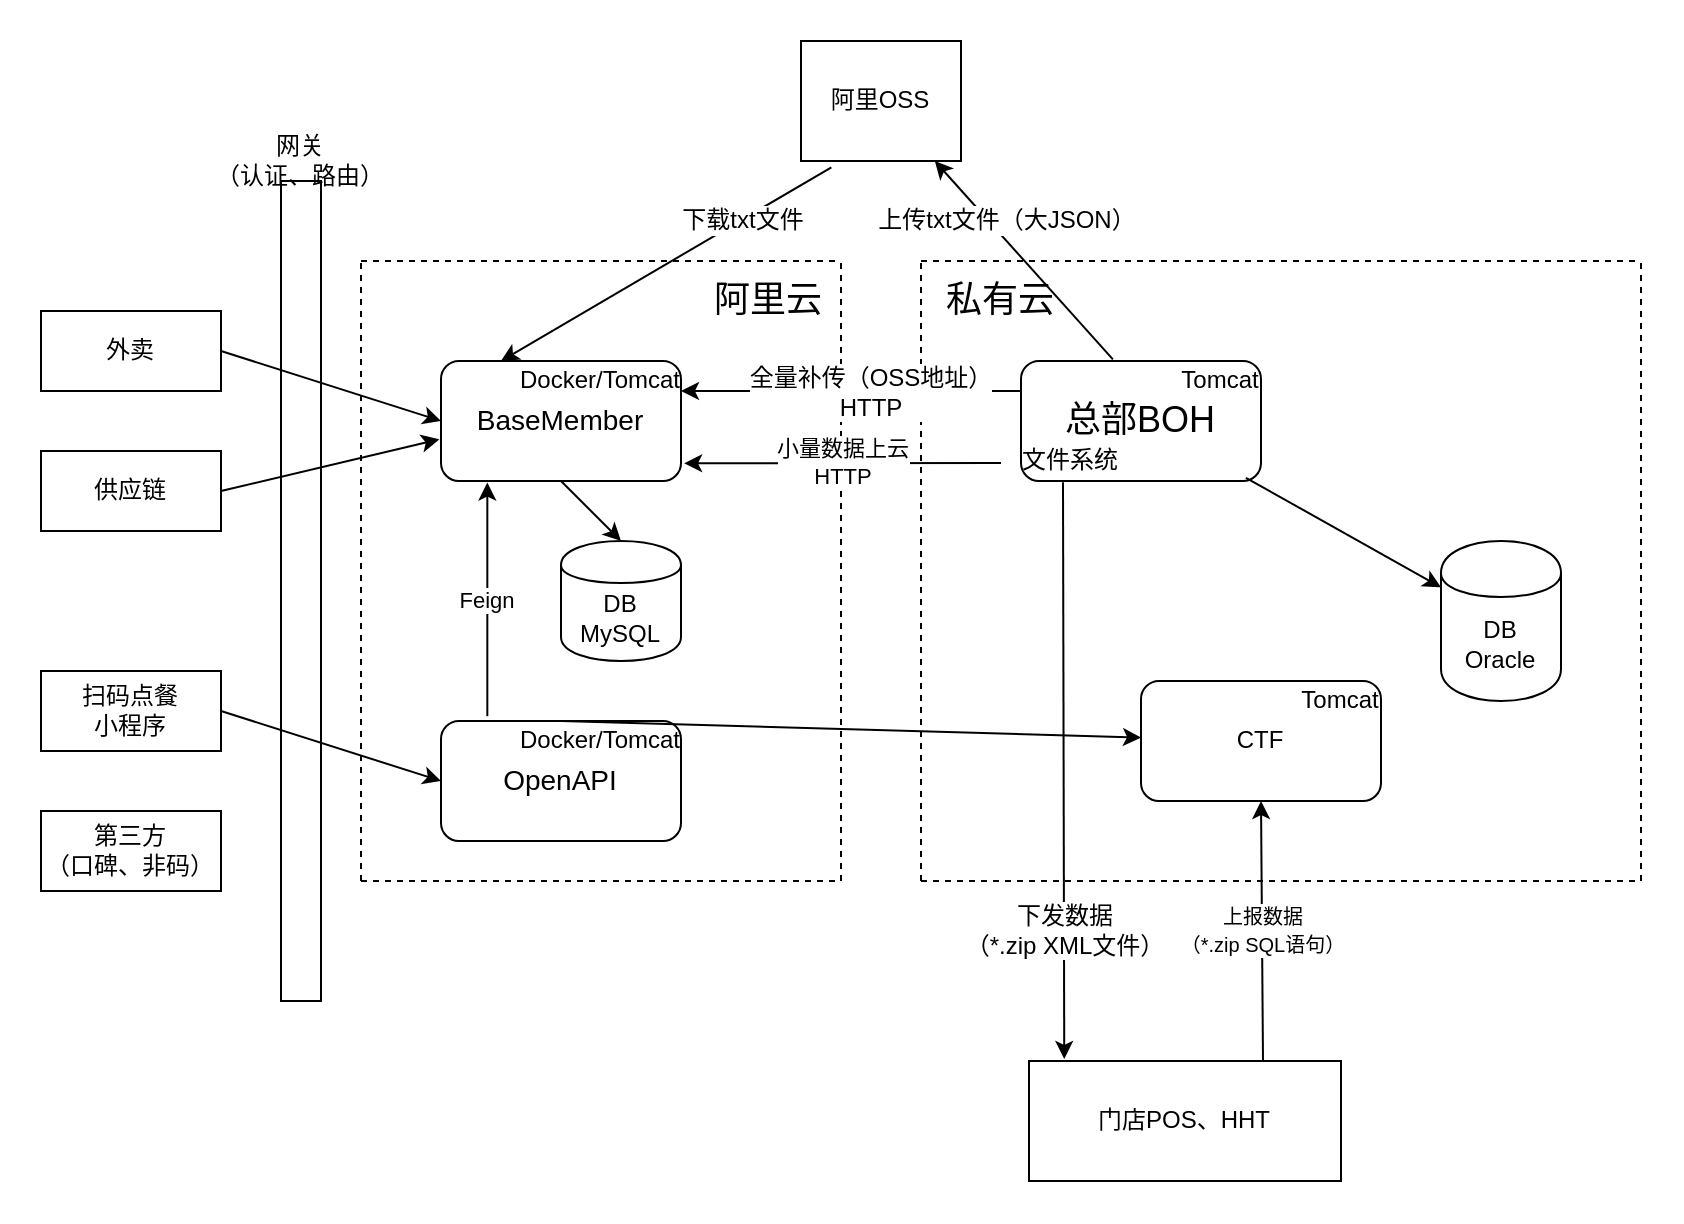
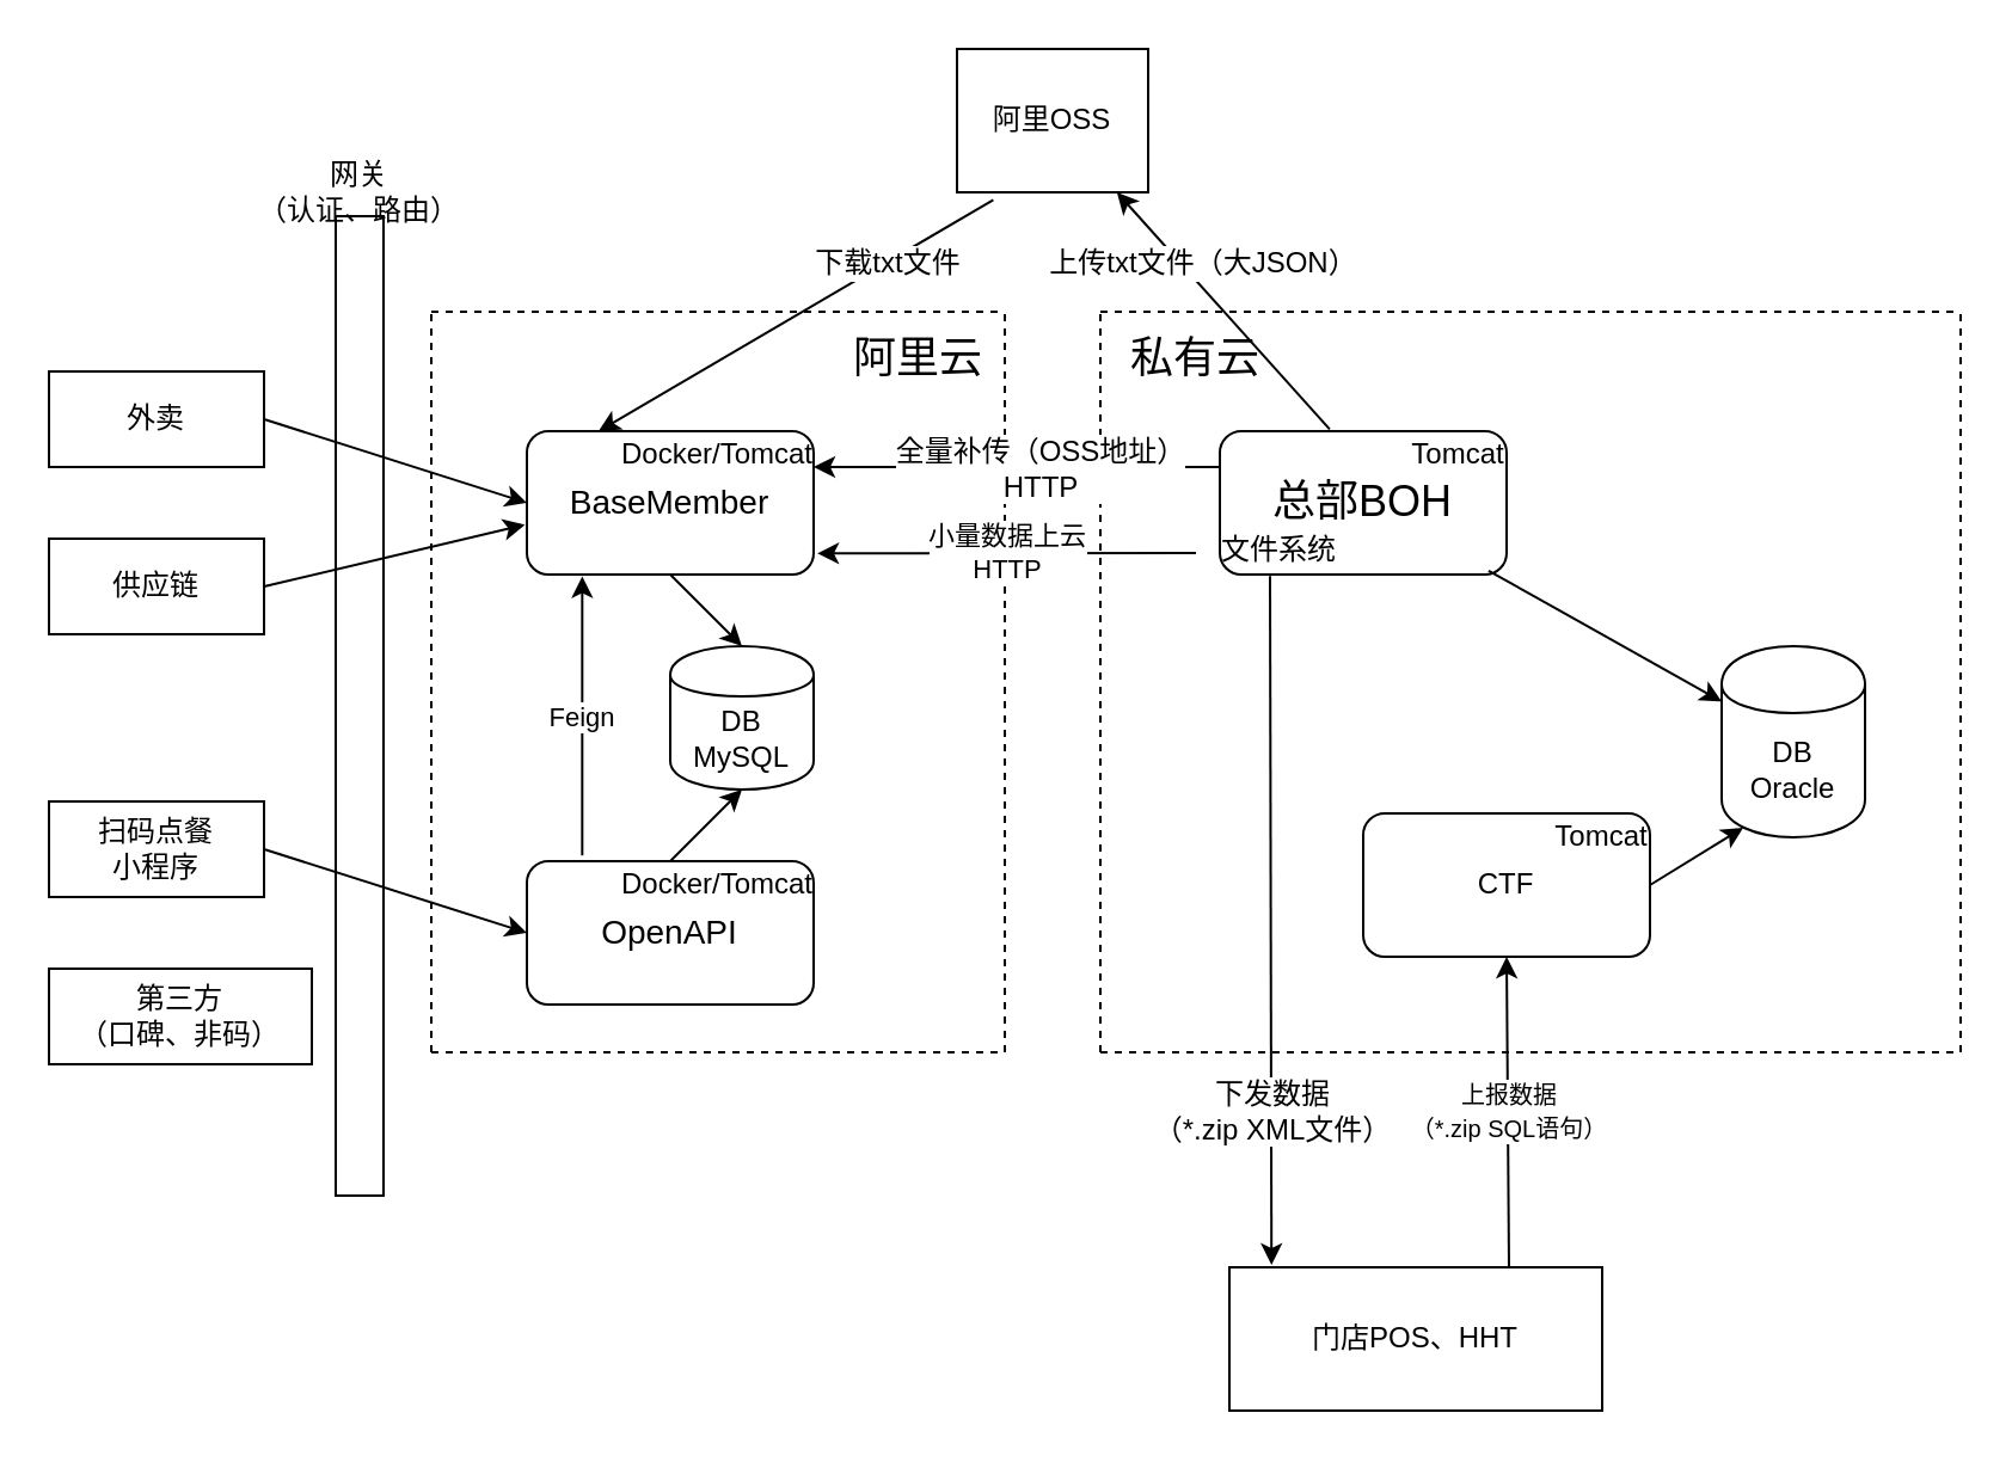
  <mxCell id="0" />
  <mxCell id="1" parent="0" />
  <mxCell id="2" value="DB&lt;br&gt;Oracle" style="shape=cylinder;whiteSpace=wrap;html=1;boundedLbl=1;backgroundOutline=1;" vertex="1" parent="1"><mxGeometry x="720" y="270" width="60" height="80" as="geometry" /></mxCell>
  <mxCell id="3" value="DB&lt;br&gt;MySQL" style="shape=cylinder;whiteSpace=wrap;html=1;boundedLbl=1;backgroundOutline=1;" vertex="1" parent="1"><mxGeometry x="280" y="270" width="60" height="60" as="geometry" /></mxCell>
  <mxCell id="4" value="&lt;font style=&quot;font-size: 18px&quot;&gt;总部BOH&lt;/font&gt;" style="rounded=1;whiteSpace=wrap;html=1;" vertex="1" parent="1"><mxGeometry x="510" y="180" width="120" height="60" as="geometry" /></mxCell>
  <mxCell id="5" value="Tomcat" style="text;html=1;strokeColor=none;fillColor=none;align=center;verticalAlign=middle;whiteSpace=wrap;rounded=0;" vertex="1" parent="1"><mxGeometry x="590" y="180" width="40" height="20" as="geometry" /></mxCell>
  <mxCell id="6" value="文件系统" style="text;html=1;strokeColor=none;fillColor=none;align=center;verticalAlign=middle;whiteSpace=wrap;rounded=0;" vertex="1" parent="1"><mxGeometry x="510" y="220" width="50" height="20" as="geometry" /></mxCell>
  <mxCell id="7" value="" style="endArrow=classic;html=1;exitX=0.937;exitY=0.973;exitDx=0;exitDy=0;exitPerimeter=0;" edge="1" parent="1" source="4" target="2"><mxGeometry width="50" height="50" relative="1" as="geometry"><mxPoint x="500" y="360" as="sourcePoint" /><mxPoint x="550" y="310" as="targetPoint" /></mxGeometry></mxCell>
  <mxCell id="8" value="CTF" style="rounded=1;whiteSpace=wrap;html=1;" vertex="1" parent="1"><mxGeometry x="570" y="340" width="120" height="60" as="geometry" /></mxCell>
  <mxCell id="9" value="Tomcat" style="text;html=1;strokeColor=none;fillColor=none;align=center;verticalAlign=middle;whiteSpace=wrap;rounded=0;" vertex="1" parent="1"><mxGeometry x="650" y="340" width="40" height="20" as="geometry" /></mxCell>
+ <mxCell id="10" value="" style="endArrow=classic;html=1;entryX=0.15;entryY=0.95;entryDx=0;entryDy=0;entryPerimeter=0;exitX=1;exitY=0.5;exitDx=0;exitDy=0;" edge="1" parent="1" source="8" target="2"><mxGeometry width="50" height="50" relative="1" as="geometry"><mxPoint x="500" y="360" as="sourcePoint" /><mxPoint x="550" y="310" as="targetPoint" /></mxGeometry></mxCell>
  <mxCell id="11" value="门店POS、HHT" style="rounded=0;whiteSpace=wrap;html=1;" vertex="1" parent="1"><mxGeometry x="514" y="530" width="156" height="60" as="geometry" /></mxCell>
  <mxCell id="12" value="&lt;font style=&quot;font-size: 10px&quot;&gt;上报数据&lt;br&gt;（*.zip SQL语句）&lt;/font&gt;" style="endArrow=classic;html=1;exitX=0.75;exitY=0;exitDx=0;exitDy=0;entryX=0.5;entryY=1;entryDx=0;entryDy=0;" edge="1" parent="1" source="11" target="8"><mxGeometry width="50" height="50" relative="1" as="geometry"><mxPoint x="630" y="520" as="sourcePoint" /><mxPoint x="630" y="410" as="targetPoint" /></mxGeometry></mxCell>
  <mxCell id="13" value="" style="endArrow=classic;html=1;entryX=0.113;entryY=-0.017;entryDx=0;entryDy=0;entryPerimeter=0;exitX=0.42;exitY=1.034;exitDx=0;exitDy=0;exitPerimeter=0;" edge="1" parent="1" source="6" target="11"><mxGeometry width="50" height="50" relative="1" as="geometry"><mxPoint x="500" y="420" as="sourcePoint" /><mxPoint x="550" y="370" as="targetPoint" /></mxGeometry></mxCell>
  <mxCell id="14" value="下发数据&lt;br&gt;（*.zip XML文件）" style="text;html=1;align=center;verticalAlign=middle;resizable=0;points=[];labelBackgroundColor=#ffffff;" vertex="1" connectable="0" parent="13"><mxGeometry x="0.555" relative="1" as="geometry"><mxPoint as="offset" /></mxGeometry></mxCell>
  <mxCell id="15" value="" style="endArrow=none;dashed=1;html=1;" edge="1" parent="1"><mxGeometry width="50" height="50" relative="1" as="geometry"><mxPoint x="460" y="440" as="sourcePoint" /><mxPoint x="460" y="130" as="targetPoint" /></mxGeometry></mxCell>
  <mxCell id="16" value="" style="endArrow=none;dashed=1;html=1;" edge="1" parent="1"><mxGeometry width="50" height="50" relative="1" as="geometry"><mxPoint x="460" y="130" as="sourcePoint" /><mxPoint x="820" y="130" as="targetPoint" /></mxGeometry></mxCell>
  <mxCell id="17" value="" style="endArrow=none;dashed=1;html=1;" edge="1" parent="1"><mxGeometry width="50" height="50" relative="1" as="geometry"><mxPoint x="820" y="440" as="sourcePoint" /><mxPoint x="820" y="130" as="targetPoint" /></mxGeometry></mxCell>
  <mxCell id="18" value="" style="endArrow=none;dashed=1;html=1;" edge="1" parent="1"><mxGeometry width="50" height="50" relative="1" as="geometry"><mxPoint x="460" y="440" as="sourcePoint" /><mxPoint x="820" y="440" as="targetPoint" /></mxGeometry></mxCell>
  <mxCell id="19" value="&lt;font style=&quot;font-size: 18px&quot;&gt;私有云&lt;/font&gt;" style="text;html=1;strokeColor=none;fillColor=none;align=center;verticalAlign=middle;whiteSpace=wrap;rounded=0;" vertex="1" parent="1"><mxGeometry x="470" y="140" width="60" height="20" as="geometry" /></mxCell>
  <mxCell id="20" value="&lt;font style=&quot;font-size: 14px&quot;&gt;BaseMember&lt;/font&gt;" style="rounded=1;whiteSpace=wrap;html=1;" vertex="1" parent="1"><mxGeometry x="220" y="180" width="120" height="60" as="geometry" /></mxCell>
  <mxCell id="21" value="&lt;font style=&quot;font-size: 14px&quot;&gt;OpenAPI&lt;/font&gt;" style="rounded=1;whiteSpace=wrap;html=1;" vertex="1" parent="1"><mxGeometry x="220" y="360" width="120" height="60" as="geometry" /></mxCell>
- <mxCell id="22" value="" style="endArrow=classic;html=1;exitX=0.5;exitY=0;exitDx=0;exitDy=0;" edge="1" parent="1" source="21" target="8"><mxGeometry width="50" height="50" relative="1" as="geometry"><mxPoint x="440" y="360" as="sourcePoint" /><mxPoint x="490" y="310" as="targetPoint" /></mxGeometry></mxCell>
+ <mxCell id="22" value="" style="endArrow=classic;html=1;exitX=0.5;exitY=0;exitDx=0;exitDy=0;entryX=0.5;entryY=1;entryDx=0;entryDy=0;" edge="1" parent="1" source="21" target="3"><mxGeometry width="50" height="50" relative="1" as="geometry"><mxPoint x="440" y="360" as="sourcePoint" /><mxPoint x="490" y="310" as="targetPoint" /></mxGeometry></mxCell>
  <mxCell id="23" value="" style="endArrow=classic;html=1;exitX=0.5;exitY=1;exitDx=0;exitDy=0;entryX=0.5;entryY=0;entryDx=0;entryDy=0;" edge="1" parent="1" source="20" target="3"><mxGeometry width="50" height="50" relative="1" as="geometry"><mxPoint x="440" y="360" as="sourcePoint" /><mxPoint x="490" y="310" as="targetPoint" /></mxGeometry></mxCell>
  <mxCell id="24" value="Feign" style="endArrow=classic;html=1;exitX=0.193;exitY=-0.04;exitDx=0;exitDy=0;exitPerimeter=0;entryX=0.193;entryY=1.013;entryDx=0;entryDy=0;entryPerimeter=0;" edge="1" parent="1" source="21" target="20"><mxGeometry width="50" height="50" relative="1" as="geometry"><mxPoint x="440" y="360" as="sourcePoint" /><mxPoint x="490" y="310" as="targetPoint" /></mxGeometry></mxCell>
  <mxCell id="25" value="Docker/Tomcat" style="text;html=1;strokeColor=none;fillColor=none;align=center;verticalAlign=middle;whiteSpace=wrap;rounded=0;" vertex="1" parent="1"><mxGeometry x="260" y="180" width="80" height="20" as="geometry" /></mxCell>
  <mxCell id="26" value="Docker/Tomcat" style="text;html=1;strokeColor=none;fillColor=none;align=center;verticalAlign=middle;whiteSpace=wrap;rounded=0;" vertex="1" parent="1"><mxGeometry x="260" y="360" width="80" height="20" as="geometry" /></mxCell>
  <mxCell id="27" value="阿里OSS" style="rounded=0;whiteSpace=wrap;html=1;" vertex="1" parent="1"><mxGeometry x="400" y="20" width="80" height="60" as="geometry" /></mxCell>
  <mxCell id="28" value="外卖" style="rounded=0;whiteSpace=wrap;html=1;" vertex="1" parent="1"><mxGeometry x="20" y="155" width="90" height="40" as="geometry" /></mxCell>
  <mxCell id="29" value="供应链" style="rounded=0;whiteSpace=wrap;html=1;" vertex="1" parent="1"><mxGeometry x="20" y="225" width="90" height="40" as="geometry" /></mxCell>
  <mxCell id="30" value="扫码点餐&lt;br&gt;小程序" style="rounded=0;whiteSpace=wrap;html=1;" vertex="1" parent="1"><mxGeometry x="20" y="335" width="90" height="40" as="geometry" /></mxCell>
- <mxCell id="31" value="第三方&lt;br&gt;（口碑、非码）" style="rounded=0;whiteSpace=wrap;html=1;" vertex="1" parent="1"><mxGeometry x="20" y="405" width="90" height="40" as="geometry" /></mxCell>
+ <mxCell id="31" value="第三方&lt;br&gt;（口碑、非码）" style="rounded=0;whiteSpace=wrap;html=1;" vertex="1" parent="1"><mxGeometry x="20" y="405" width="110" height="40" as="geometry" /></mxCell>
  <mxCell id="32" value="" style="rounded=0;whiteSpace=wrap;html=1;" vertex="1" parent="1"><mxGeometry x="140" y="90" width="20" height="410" as="geometry" /></mxCell>
  <mxCell id="33" value="网关&lt;br&gt;（认证、路由）" style="text;html=1;strokeColor=none;fillColor=none;align=center;verticalAlign=middle;whiteSpace=wrap;rounded=0;" vertex="1" parent="1"><mxGeometry x="105" y="70" width="90" height="20" as="geometry" /></mxCell>
  <mxCell id="34" value="" style="endArrow=classic;html=1;exitX=1;exitY=0.5;exitDx=0;exitDy=0;entryX=0;entryY=0.5;entryDx=0;entryDy=0;" edge="1" parent="1" source="28" target="20"><mxGeometry width="50" height="50" relative="1" as="geometry"><mxPoint x="440" y="320" as="sourcePoint" /><mxPoint x="490" y="270" as="targetPoint" /></mxGeometry></mxCell>
  <mxCell id="35" value="" style="endArrow=classic;html=1;exitX=1;exitY=0.5;exitDx=0;exitDy=0;entryX=-0.007;entryY=0.653;entryDx=0;entryDy=0;entryPerimeter=0;" edge="1" parent="1" source="29" target="20"><mxGeometry width="50" height="50" relative="1" as="geometry"><mxPoint x="440" y="320" as="sourcePoint" /><mxPoint x="210" y="220" as="targetPoint" /></mxGeometry></mxCell>
  <mxCell id="36" value="" style="endArrow=classic;html=1;exitX=1;exitY=0.5;exitDx=0;exitDy=0;entryX=0;entryY=0.5;entryDx=0;entryDy=0;" edge="1" parent="1" source="30" target="21"><mxGeometry width="50" height="50" relative="1" as="geometry"><mxPoint x="440" y="320" as="sourcePoint" /><mxPoint x="490" y="270" as="targetPoint" /></mxGeometry></mxCell>
  <mxCell id="37" value="" style="endArrow=none;dashed=1;html=1;" edge="1" parent="1"><mxGeometry width="50" height="50" relative="1" as="geometry"><mxPoint x="180" y="440" as="sourcePoint" /><mxPoint x="180" y="130" as="targetPoint" /></mxGeometry></mxCell>
  <mxCell id="38" value="" style="endArrow=none;dashed=1;html=1;" edge="1" parent="1"><mxGeometry width="50" height="50" relative="1" as="geometry"><mxPoint x="180" y="130" as="sourcePoint" /><mxPoint x="420" y="130" as="targetPoint" /></mxGeometry></mxCell>
  <mxCell id="39" value="" style="endArrow=none;dashed=1;html=1;" edge="1" parent="1"><mxGeometry width="50" height="50" relative="1" as="geometry"><mxPoint x="420" y="440" as="sourcePoint" /><mxPoint x="420" y="130" as="targetPoint" /></mxGeometry></mxCell>
  <mxCell id="40" value="" style="endArrow=none;dashed=1;html=1;" edge="1" parent="1"><mxGeometry width="50" height="50" relative="1" as="geometry"><mxPoint x="180" y="440" as="sourcePoint" /><mxPoint x="420" y="440" as="targetPoint" /></mxGeometry></mxCell>
  <mxCell id="41" value="&lt;font style=&quot;font-size: 18px&quot;&gt;阿里云&lt;/font&gt;" style="text;html=1;strokeColor=none;fillColor=none;align=center;verticalAlign=middle;whiteSpace=wrap;rounded=0;" vertex="1" parent="1"><mxGeometry x="354" y="140" width="60" height="20" as="geometry" /></mxCell>
  <mxCell id="42" value="小量数据上云&lt;br&gt;HTTP" style="endArrow=classic;html=1;entryX=1.013;entryY=0.853;entryDx=0;entryDy=0;entryPerimeter=0;" edge="1" parent="1" target="20"><mxGeometry width="50" height="50" relative="1" as="geometry"><mxPoint x="500" y="231" as="sourcePoint" /><mxPoint x="490" y="280" as="targetPoint" /></mxGeometry></mxCell>
  <mxCell id="43" value="" style="endArrow=classic;html=1;exitX=0.383;exitY=-0.013;exitDx=0;exitDy=0;exitPerimeter=0;" edge="1" parent="1" source="4" target="27"><mxGeometry width="50" height="50" relative="1" as="geometry"><mxPoint x="440" y="330" as="sourcePoint" /><mxPoint x="490" y="280" as="targetPoint" /></mxGeometry></mxCell>
  <mxCell id="44" value="上传txt文件（大JSON）" style="text;html=1;align=center;verticalAlign=middle;resizable=0;points=[];labelBackgroundColor=#ffffff;" vertex="1" connectable="0" parent="43"><mxGeometry x="0.268" y="-2" relative="1" as="geometry"><mxPoint x="1.94" y="-5.23" as="offset" /></mxGeometry></mxCell>
  <mxCell id="45" value="" style="endArrow=classic;html=1;exitX=0.19;exitY=1.053;exitDx=0;exitDy=0;exitPerimeter=0;entryX=0.25;entryY=0;entryDx=0;entryDy=0;" edge="1" parent="1" source="27" target="20"><mxGeometry width="50" height="50" relative="1" as="geometry"><mxPoint x="440" y="280" as="sourcePoint" /><mxPoint x="350" y="160" as="targetPoint" /></mxGeometry></mxCell>
  <mxCell id="46" value="下载txt文件" style="text;html=1;align=center;verticalAlign=middle;resizable=0;points=[];labelBackgroundColor=#ffffff;" vertex="1" connectable="0" parent="45"><mxGeometry x="0.368" relative="1" as="geometry"><mxPoint x="67.99" y="-39.52" as="offset" /></mxGeometry></mxCell>
  <mxCell id="47" value="" style="endArrow=classic;html=1;exitX=0;exitY=0.25;exitDx=0;exitDy=0;entryX=1;entryY=0.75;entryDx=0;entryDy=0;" edge="1" parent="1" source="4" target="25"><mxGeometry width="50" height="50" relative="1" as="geometry"><mxPoint x="440" y="280" as="sourcePoint" /><mxPoint x="350" y="190" as="targetPoint" /></mxGeometry></mxCell>
  <mxCell id="48" value="全量补传（OSS地址）&lt;br&gt;HTTP" style="text;html=1;align=center;verticalAlign=middle;resizable=0;points=[];labelBackgroundColor=#ffffff;" vertex="1" connectable="0" parent="47"><mxGeometry x="-0.101" relative="1" as="geometry"><mxPoint as="offset" /></mxGeometry></mxCell>
